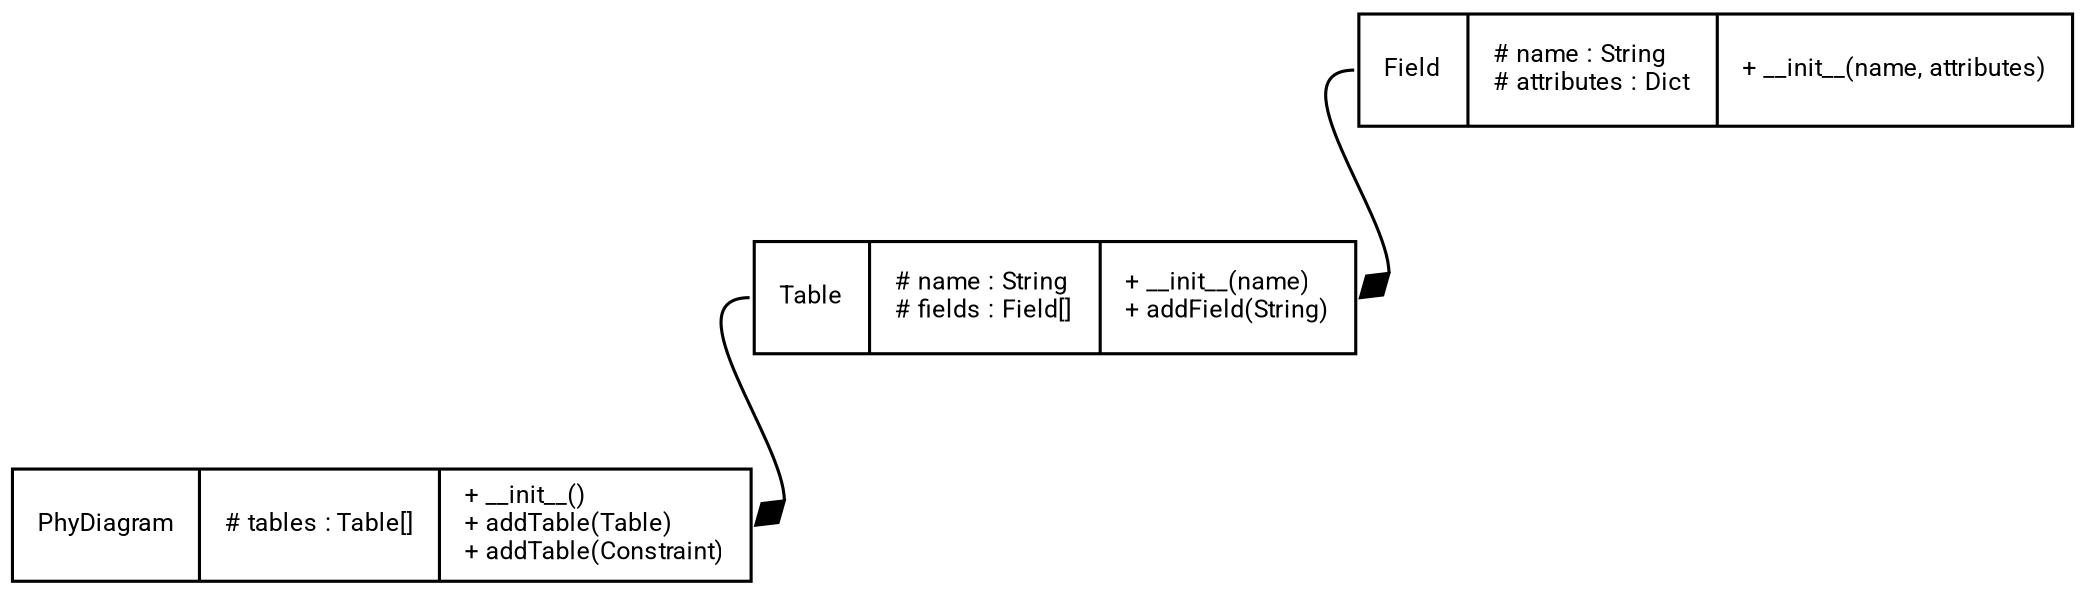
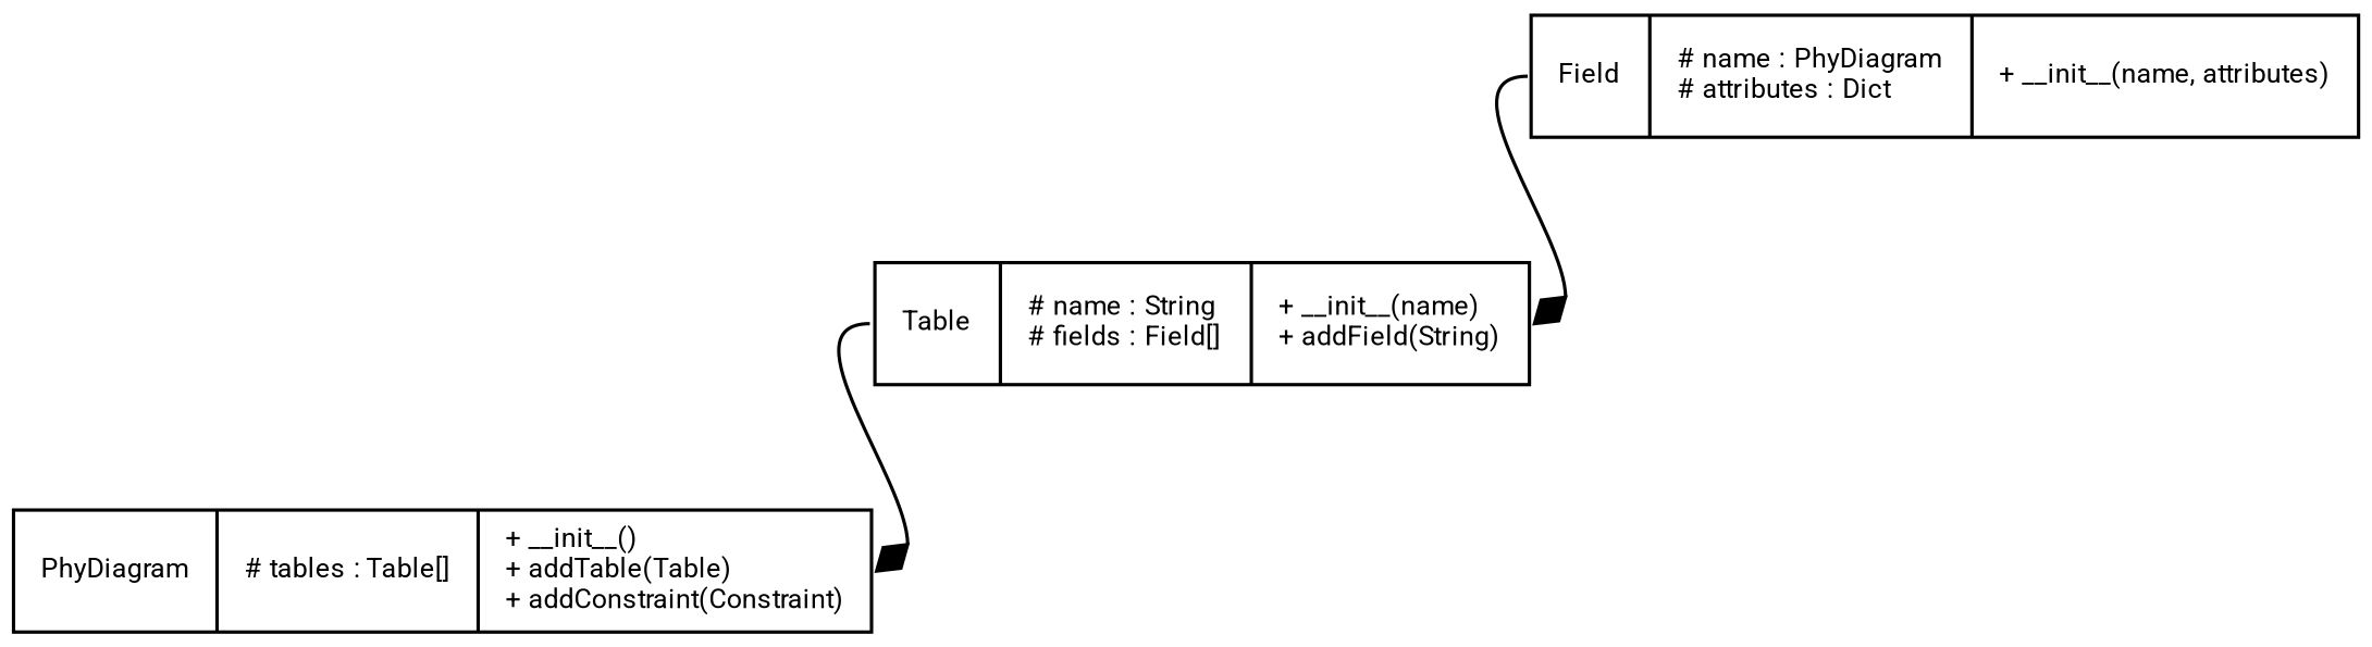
  digraph {
    fontname=Roboto
    fontsize=8
    rankdir=TB
    node [fontname=Roboto fontsize=8 shape=record]
    edge [arrowhead=diamond fontname=Roboto fontsize=8 headport=e tailport=w]
-   n1 [label="PhyDiagram|# tables : Table[]\l|+ __init__()\l+ addTable(Table)\l+ addTable(Constraint)\l"]
+   n1 [label="PhyDiagram|# tables : Table[]\l|+ __init__()\l+ addTable(Table)\l+ addConstraint(Constraint)\l"]
    n2 [label="Table|# name : String\l# fields : Field[]\l|+ __init__(name)\l+ addField(String)\l"]
-   n3 [label="Field|# name : String\l# attributes : Dict\l|+ __init__(name, attributes)\l"]
+   n3 [label="Field|# name : PhyDiagram\l# attributes : Dict\l|+ __init__(name, attributes)\l"]
    n2 -> n1
    n3 -> n2
  }
